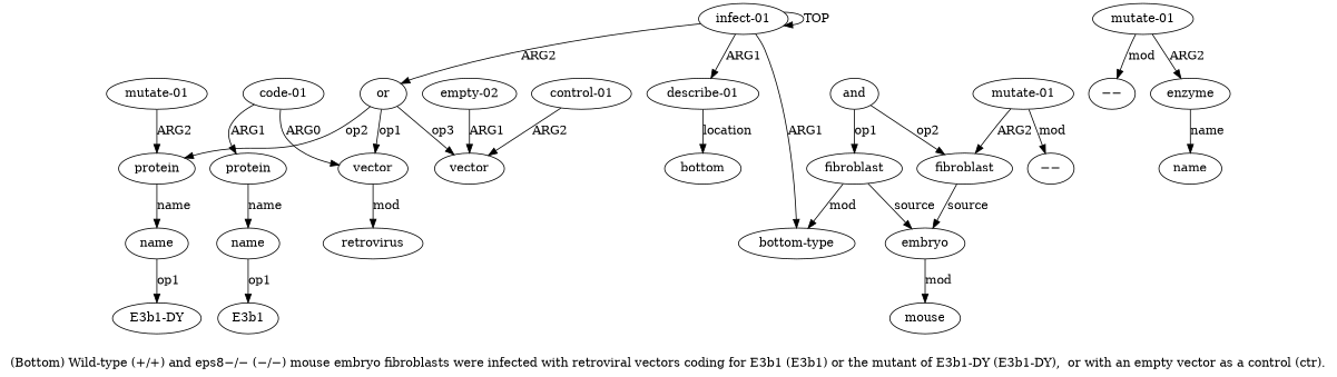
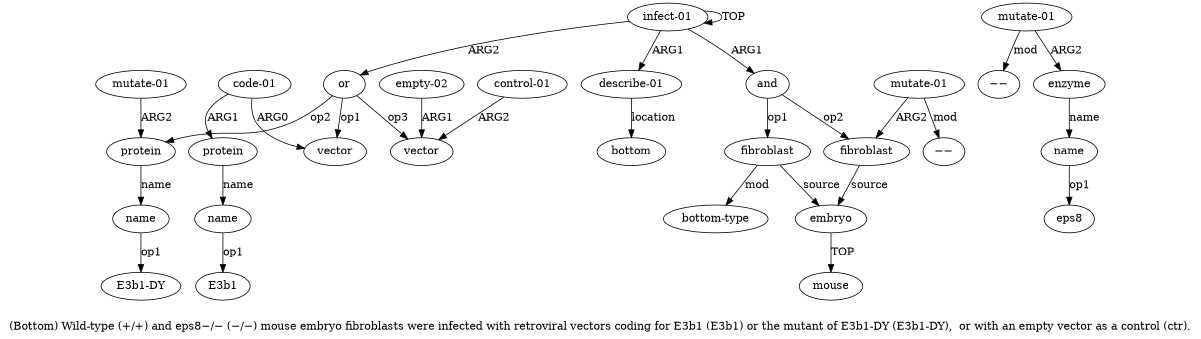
  digraph {
    label="(Bottom) Wild-type (+/+) and eps8−/− (−/−) mouse embryo fibroblasts were infected with retroviral vectors coding for E3b1 (E3b1) or the mutant of E3b1-DY (E3b1-DY),  or with an empty vector as a control (ctr)."
    node [color=black gold_ind=-1 gold_label="mutate-01" test_ind=-1 test_label="mutate-01"]
    edge [color=black gold_label=ARG2 test_label=ARG2]
    n1 [gold_ind=20 label="mutate-01" test_ind=20]
    n2 [gold_ind=18 gold_label=protein label=protein test_ind=18 test_label=protein]
    n3 [gold_ind=19 gold_label=name label=name test_ind=19 test_label=name]
    n4 [gold_label="E3b1-DY" label="E3b1-DY" test_label="E3b1-DY"]
    n5 [gold_ind=21 gold_label=vector label=vector test_ind=21 test_label=vector]
    n6 [gold_ind=22 gold_label="empty-02" label="empty-02" test_ind=22 test_label="empty-02"]
    n7 [gold_ind=23 gold_label="control-01" label="control-01" test_ind=23 test_label="control-01"]
    n8 [gold_ind=24 gold_label="describe-01" label="describe-01" test_ind=24 test_label="describe-01"]
    n9 [gold_ind=25 gold_label=bottom label=bottom test_ind=25 test_label=bottom]
    n10 [gold_ind=0 gold_label="infect-01" label="infect-01" test_ind=0 test_label="infect-01"]
    n11 [gold_ind=12 gold_label=or label=or test_ind=12 test_label=or]
    n12 [gold_ind=1 gold_label=and label=and test_ind=1 test_label=and]
    n13 [gold_ind=13 gold_label=vector label=vector test_ind=13 test_label=vector]
    n14 [gold_ind=2 gold_label=fibroblast label=fibroblast test_ind=2 test_label=fibroblast]
    n15 [gold_ind=6 gold_label=fibroblast label=fibroblast test_ind=6 test_label=fibroblast]
    n16 [gold_label="−−" label="−−" test_label="−−"]
    n17 [gold_label=E3b1 label=E3b1 test_label=E3b1]
    n18 [gold_label="−−" label="−−" test_label="−−"]
    n19 [gold_ind=15 gold_label="code-01" label="code-01" test_ind=15 test_label="code-01"]
    n20 [gold_ind=16 gold_label=protein label=protein test_ind=16 test_label=protein]
    n21 [gold_ind=17 gold_label=name label=name test_ind=17 test_label=name]
-   n22 [gold_ind=14 gold_label=retrovirus label=retrovirus test_ind=14 test_label=retrovirus]
    n23 [gold_ind=11 label="mutate-01" test_ind=11]
    n24 [gold_ind=9 gold_label=enzyme label=enzyme test_ind=9 test_label=enzyme]
    n25 [gold_ind=10 gold_label=name label=name test_ind=10 test_label=name]
+   n26 [gold_label=eps8 label=eps8 test_label=eps8]
    n27 [gold_ind=3 gold_label="wild-type" label="bottom-type" test_ind=3 test_label="wild-type"]
    n28 [gold_ind=4 gold_label=embryo label=embryo test_ind=4 test_label=embryo]
    n29 [gold_ind=5 gold_label=mouse label=mouse test_ind=5 test_label=mouse]
    n30 [gold_ind=7 label="mutate-01" test_ind=7]
    n1 -> n2 [label=ARG2]
    n2 -> n3 [gold_label=name label=name test_label=name]
    n3 -> n4 [gold_label=op1 label=op1 test_label=op1]
    n6 -> n5 [gold_label=ARG1 label=ARG1 test_label=ARG1]
    n7 -> n5 [label=ARG2]
    n8 -> n9 [gold_label=location label=location test_label=location]
    n10 -> n8 [gold_label=ARG1 label=ARG1 test_label=ARG1]
    n10 -> n10 [gold_label=TOP label=TOP test_label=TOP]
    n10 -> n11 [label=ARG2]
-   n10 -> n27 [gold_label=ARG1 label=ARG1 test_label=ARG1]
+   n10 -> n12 [gold_label=ARG1 label=ARG1 test_label=ARG1]
    n11 -> n2 [gold_label=op2 label=op2 test_label=op2]
    n11 -> n5 [gold_label=op3 label=op3 test_label=op3]
    n11 -> n13 [gold_label=op1 label=op1 test_label=op1]
    n12 -> n14 [gold_label=op1 label=op1 test_label=op1]
    n12 -> n15 [gold_label=op2 label=op2 test_label=op2]
-   n13 -> n22 [gold_label=mod label=mod test_label=mod]
    n14 -> n27 [gold_label=mod label=mod test_label=mod]
    n14 -> n28 [gold_label=source label=source test_label=source]
    n15 -> n28 [gold_label=source label=source test_label=source]
    n19 -> n13 [gold_label=ARG0 label=ARG0 test_label=ARG0]
    n19 -> n20 [gold_label=ARG1 label=ARG1 test_label=ARG1]
    n20 -> n21 [gold_label=name label=name test_label=name]
    n21 -> n17 [gold_label=op1 label=op1 test_label=op1]
    n23 -> n18 [gold_label=mod label=mod test_label=mod]
    n23 -> n24 [label=ARG2]
    n24 -> n25 [gold_label=name label=name test_label=name]
-   n28 -> n29 [gold_label=mod label=mod test_label=mod]
+   n25 -> n26 [gold_label=op1 label=op1 test_label=op1]
+   n28 -> n29 [gold_label=mod label=TOP test_label=mod]
    n30 -> n15 [label=ARG2]
    n30 -> n16 [gold_label=mod label=mod test_label=mod]
  }
